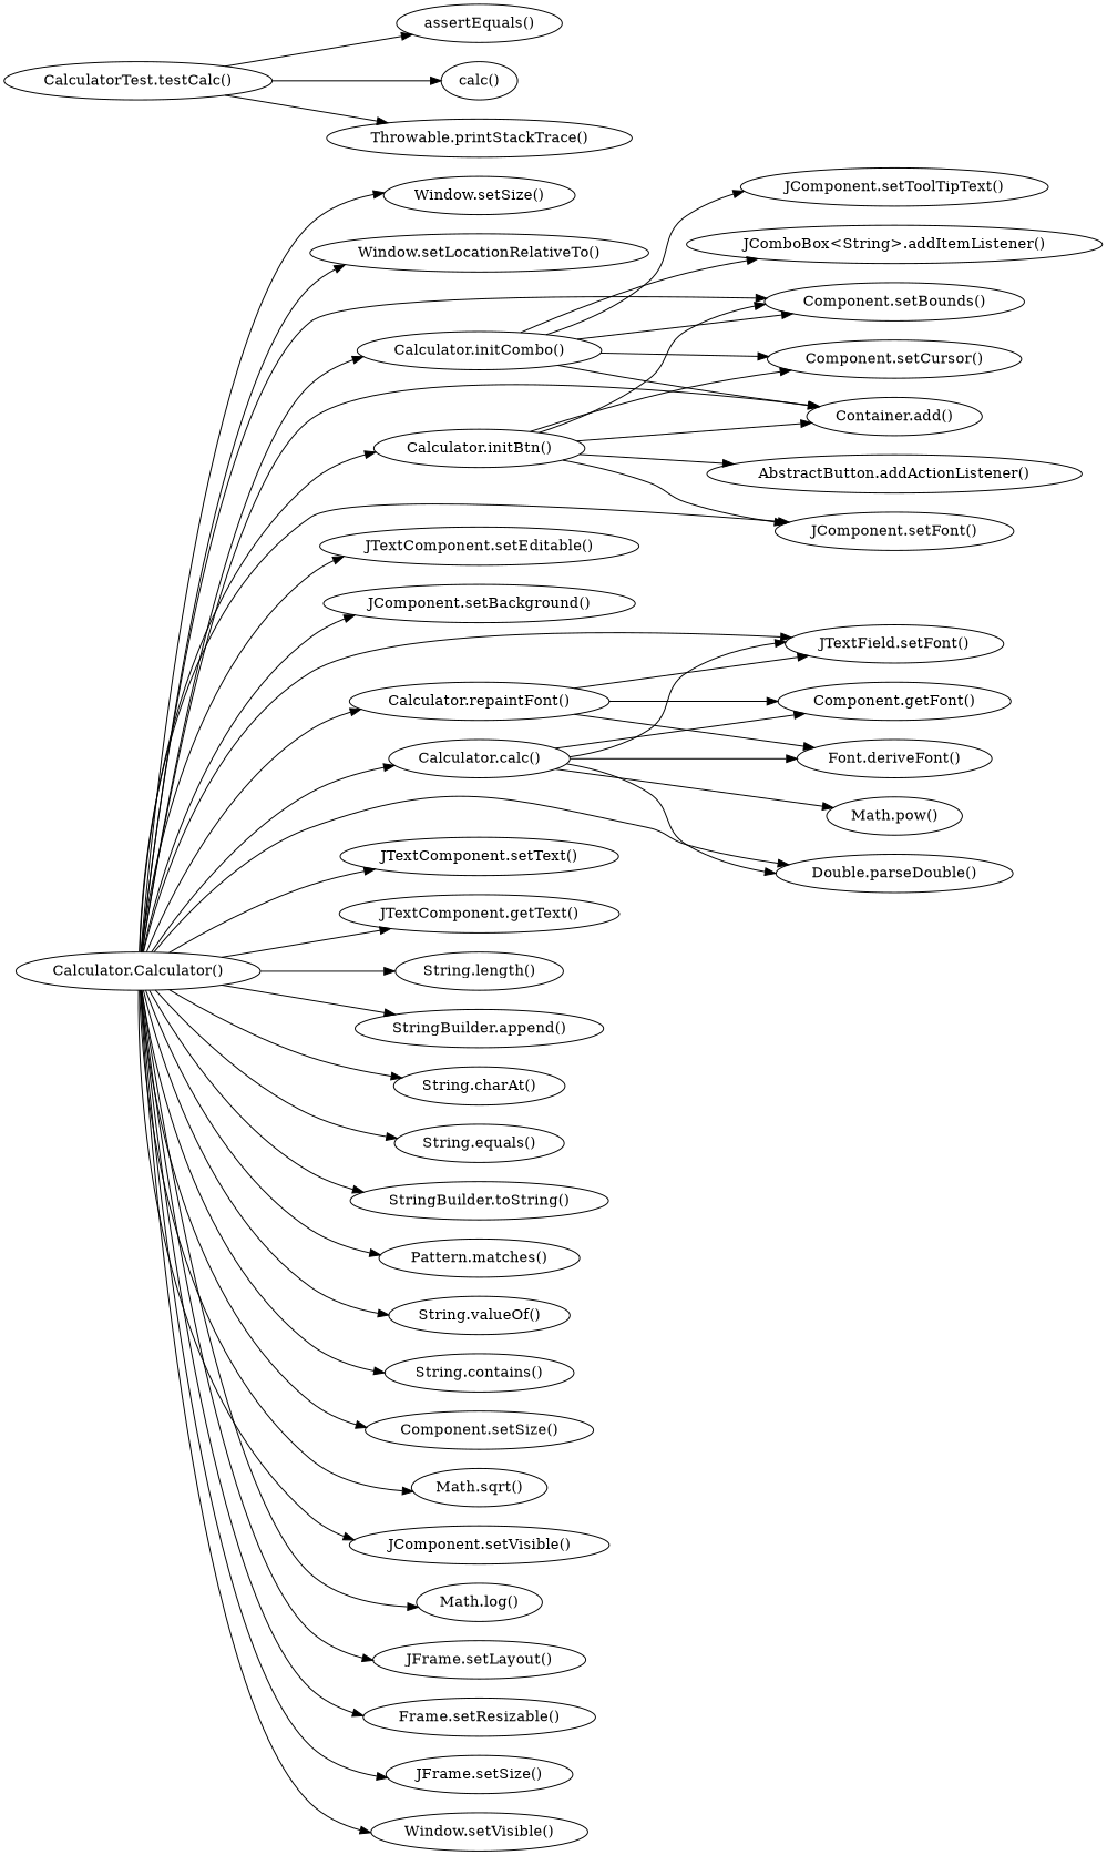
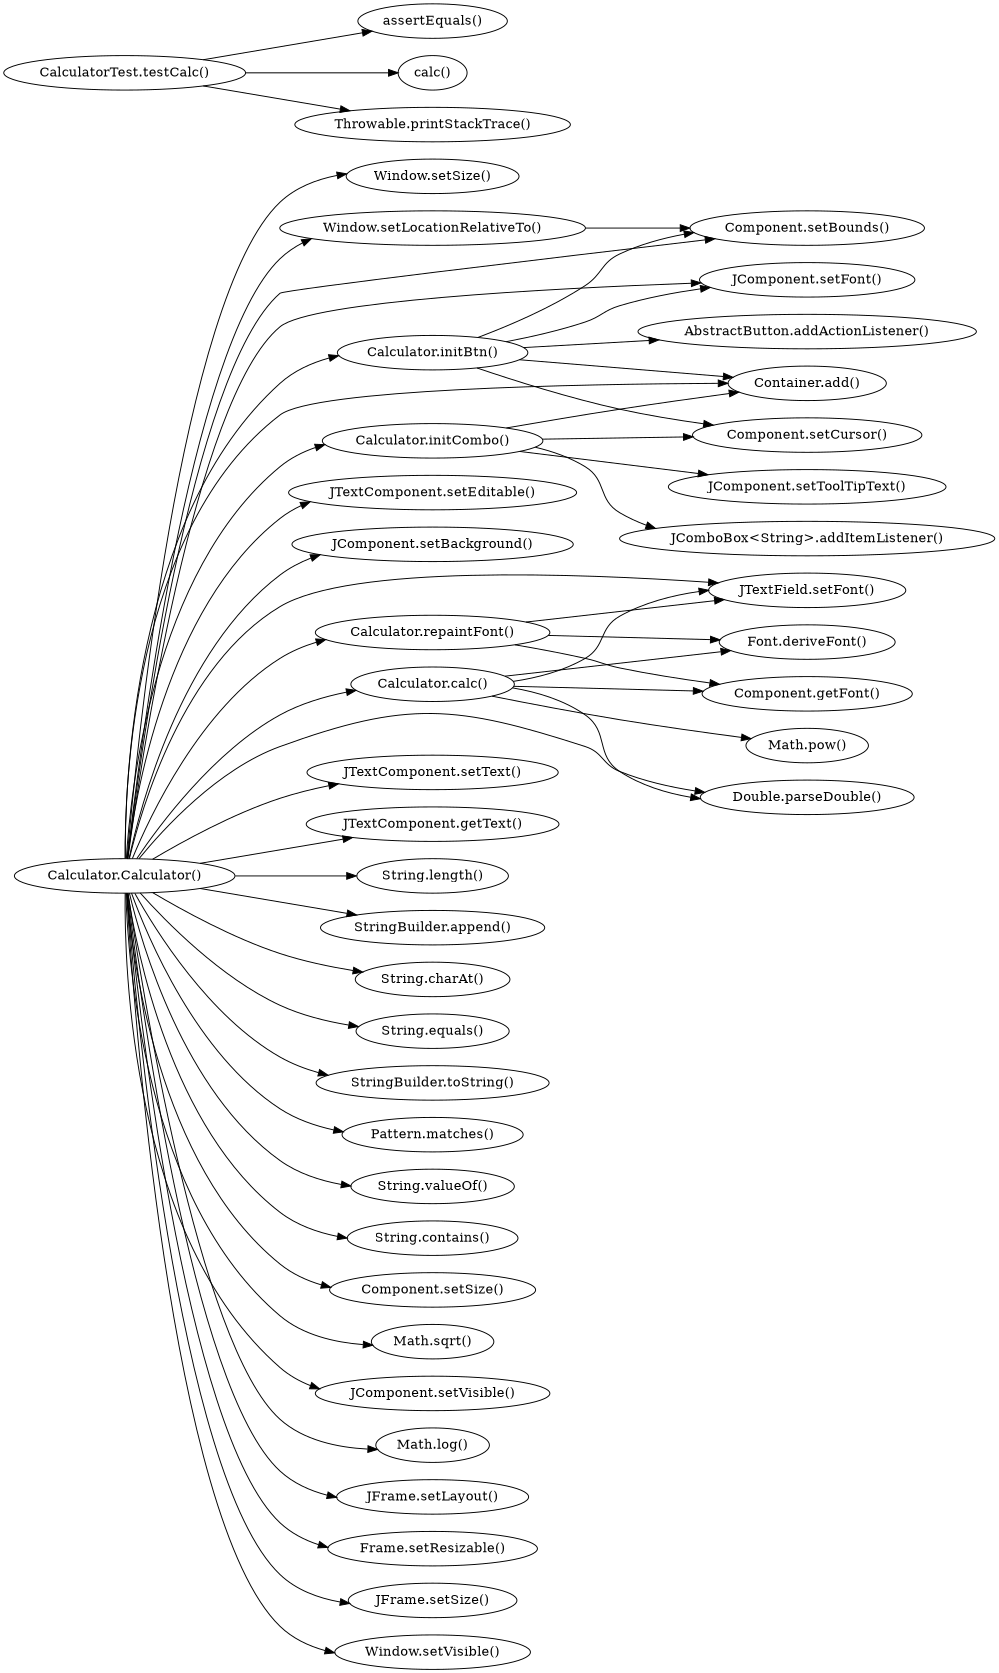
  digraph {
    rankdir=LR
    "Calculator.Calculator()"
    "Window.setSize()"
    "Window.setLocationRelativeTo()"
    "Calculator.initCombo()"
    "Component.setBounds()"
    "JTextComponent.setEditable()"
    "JComponent.setBackground()"
    "JTextField.setFont()"
    "Container.add()"
    "Calculator.initBtn()"
    "Calculator.repaintFont()"
    "JTextComponent.setText()"
    "JTextComponent.getText()"
    "String.length()"
    "StringBuilder.append()"
    "String.charAt()"
    "String.equals()"
    "StringBuilder.toString()"
    "Pattern.matches()"
    "Calculator.calc()"
    "String.valueOf()"
    "String.contains()"
    "Component.setSize()"
    "Math.sqrt()"
    "Double.parseDouble()"
    "JComponent.setVisible()"
    "JComponent.setFont()"
    "Math.log()"
    "JFrame.setLayout()"
    "Frame.setResizable()"
    n31 [label="JFrame.setSize()"]
    "Window.setVisible()"
    "JComponent.setToolTipText()"
    "Component.setCursor()"
    "JComboBox<String>.addItemListener()"
    "AbstractButton.addActionListener()"
    "Font.deriveFont()"
    "Component.getFont()"
    "Math.pow()"
    "CalculatorTest.testCalc()"
    "assertEquals()"
    "calc()"
    "Throwable.printStackTrace()"
    "Calculator.Calculator()" -> "Window.setSize()"
    "Calculator.Calculator()" -> "Window.setLocationRelativeTo()"
    "Calculator.Calculator()" -> "Calculator.initCombo()"
    "Calculator.Calculator()" -> "Component.setBounds()"
    "Calculator.Calculator()" -> "JTextComponent.setEditable()"
    "Calculator.Calculator()" -> "JComponent.setBackground()"
    "Calculator.Calculator()" -> "JTextField.setFont()"
    "Calculator.Calculator()" -> "Container.add()"
    "Calculator.Calculator()" -> "Calculator.initBtn()"
    "Calculator.Calculator()" -> "Calculator.repaintFont()"
    "Calculator.Calculator()" -> "JTextComponent.setText()"
    "Calculator.Calculator()" -> "JTextComponent.getText()"
    "Calculator.Calculator()" -> "String.length()"
    "Calculator.Calculator()" -> "StringBuilder.append()"
    "Calculator.Calculator()" -> "String.charAt()"
    "Calculator.Calculator()" -> "String.equals()"
    "Calculator.Calculator()" -> "StringBuilder.toString()"
    "Calculator.Calculator()" -> "Pattern.matches()"
    "Calculator.Calculator()" -> "Calculator.calc()"
    "Calculator.Calculator()" -> "String.valueOf()"
    "Calculator.Calculator()" -> "String.contains()"
    "Calculator.Calculator()" -> "Component.setSize()"
    "Calculator.Calculator()" -> "Math.sqrt()"
    "Calculator.Calculator()" -> "Double.parseDouble()"
    "Calculator.Calculator()" -> "JComponent.setVisible()"
    "Calculator.Calculator()" -> "JComponent.setFont()"
    "Calculator.Calculator()" -> "Math.log()"
    "Calculator.Calculator()" -> "JFrame.setLayout()"
    "Calculator.Calculator()" -> "Frame.setResizable()"
    "Calculator.Calculator()" -> n31
    "Calculator.Calculator()" -> "Window.setVisible()"
-   "Calculator.initCombo()" -> "Component.setBounds()"
+   "Window.setLocationRelativeTo()" -> "Component.setBounds()"
    "Calculator.initCombo()" -> "Container.add()"
    "Calculator.initCombo()" -> "JComponent.setToolTipText()"
    "Calculator.initCombo()" -> "Component.setCursor()"
    "Calculator.initCombo()" -> "JComboBox<String>.addItemListener()"
    "Calculator.initBtn()" -> "Component.setBounds()"
    "Calculator.initBtn()" -> "Container.add()"
    "Calculator.initBtn()" -> "JComponent.setFont()"
    "Calculator.initBtn()" -> "Component.setCursor()"
    "Calculator.initBtn()" -> "AbstractButton.addActionListener()"
    "Calculator.repaintFont()" -> "JTextField.setFont()"
    "Calculator.repaintFont()" -> "Font.deriveFont()"
    "Calculator.repaintFont()" -> "Component.getFont()"
    "Calculator.calc()" -> "JTextField.setFont()"
    "Calculator.calc()" -> "Double.parseDouble()"
    "Calculator.calc()" -> "Font.deriveFont()"
    "Calculator.calc()" -> "Component.getFont()"
    "Calculator.calc()" -> "Math.pow()"
    "CalculatorTest.testCalc()" -> "assertEquals()"
    "CalculatorTest.testCalc()" -> "calc()"
    "CalculatorTest.testCalc()" -> "Throwable.printStackTrace()"
  }
